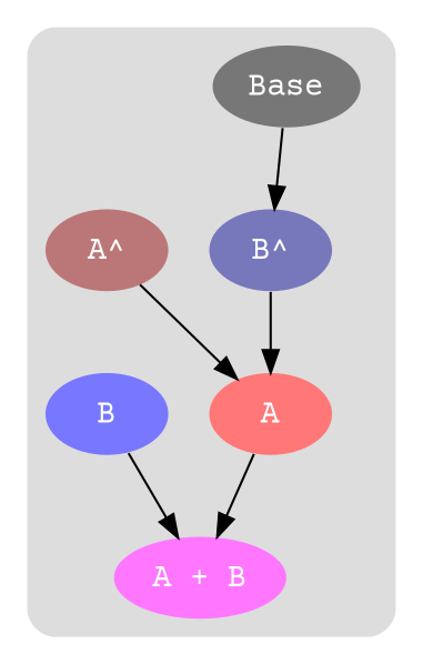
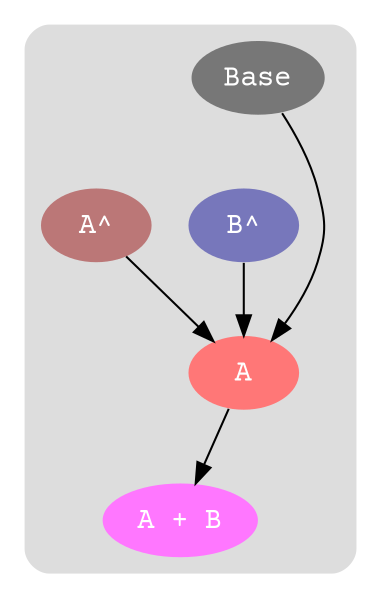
  digraph {
    color=invis
    fontname="Courier Prime"
    style=rounded
    node [color=invis fontcolor=white fontname="Courier Prime" style=filled]
    edge [fontname="Courier Prime"]
    Base [fillcolor="#777777"]
    n2 [fillcolor="#BB7777" label="A^"]
    n3 [fillcolor="#7777BB" label="B^"]
    A [fillcolor="#FF7777"]
    n5 [fillcolor="#FF77FF" label="A + B"]
-   B [fillcolor="#7777FF"]
    subgraph cluster_1 {
      bgcolor="#dddddd"
      Base
      n2
      n3
      A
      n5
-     B
    }
-   Base -> n3
+   Base -> A
    n2 -> A
    n3 -> A
    A -> n5
-   B -> n5
  }
